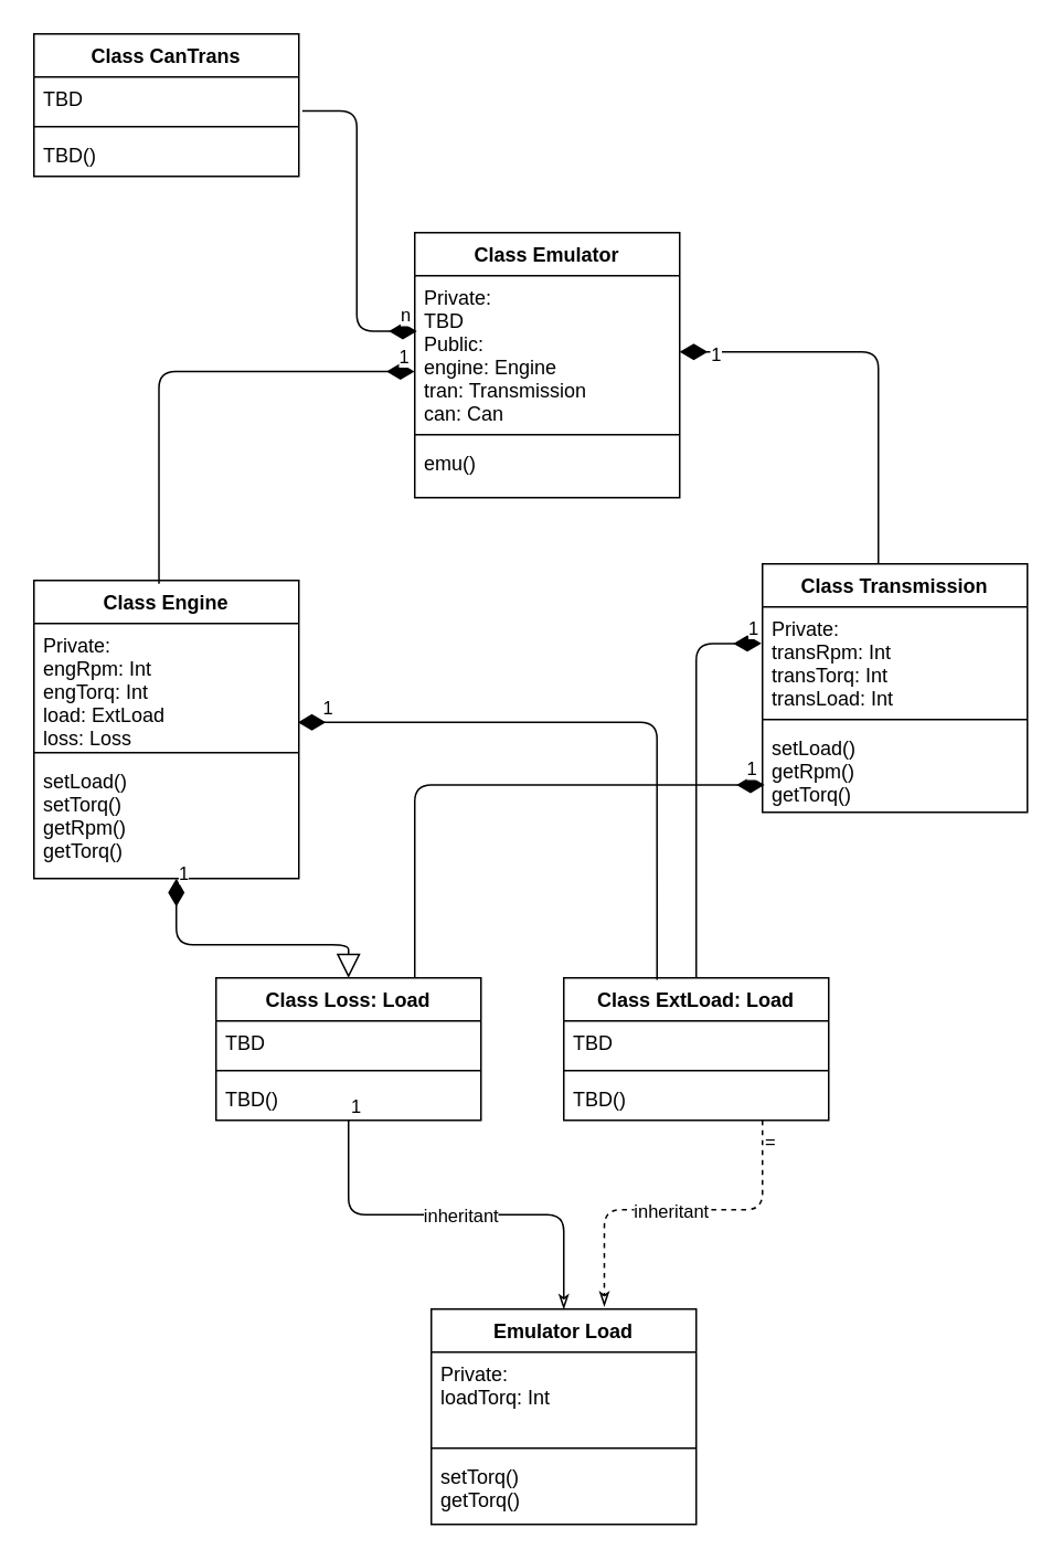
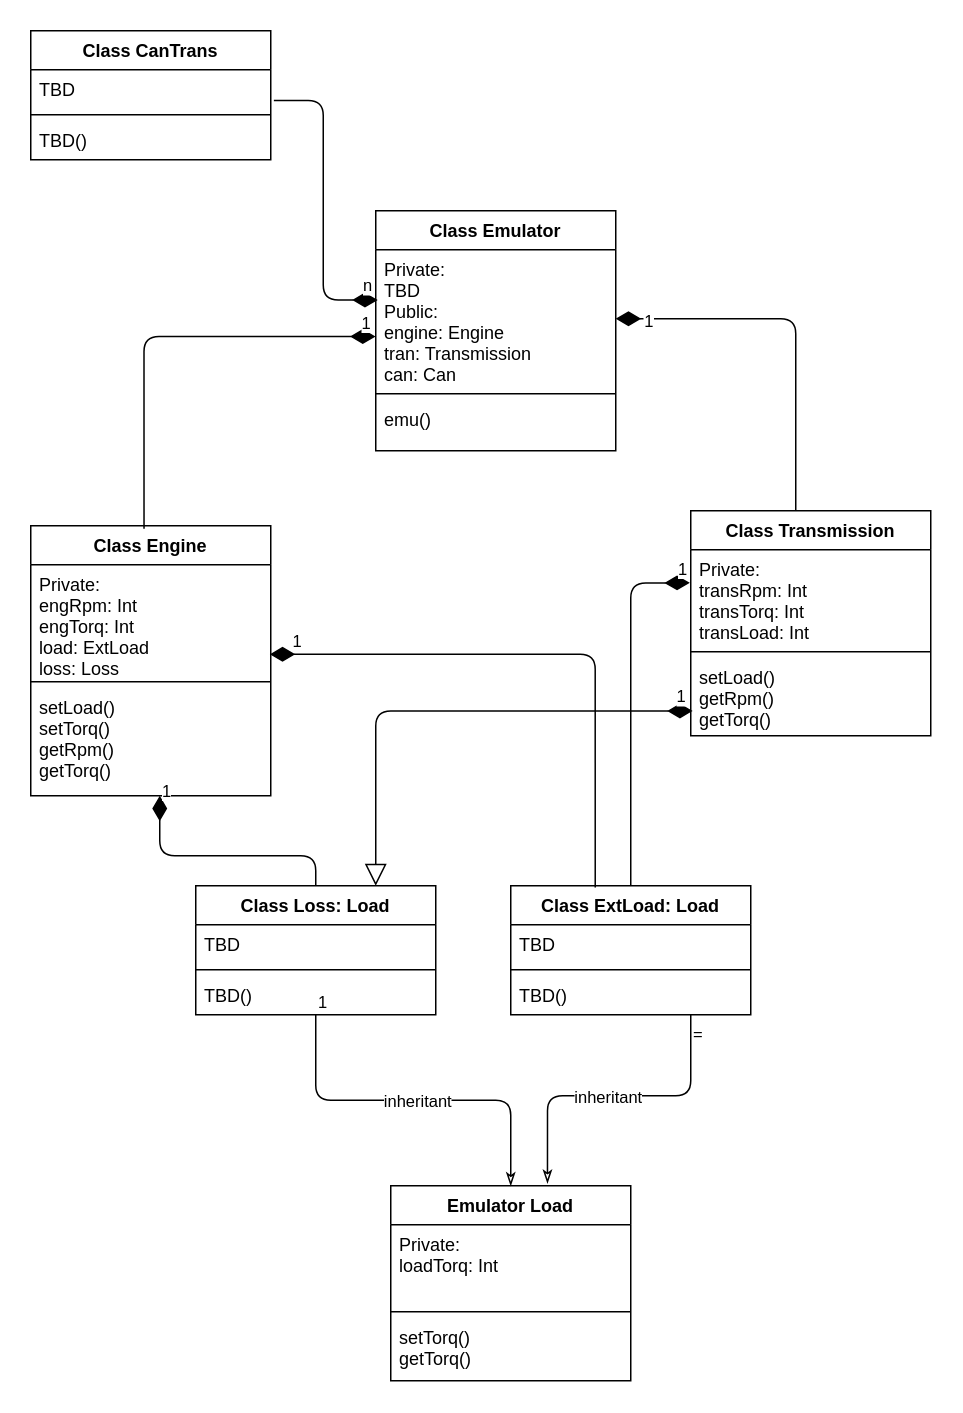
  <mxCell id="0" />
  <mxCell id="1" parent="0" />
  <mxCell id="2" value="Class Emulator" style="swimlane;fontStyle=1;align=center;verticalAlign=top;childLayout=stackLayout;horizontal=1;startSize=26;horizontalStack=0;resizeParent=1;resizeParentMax=0;resizeLast=0;collapsible=1;marginBottom=0;" vertex="1" parent="1"><mxGeometry x="250" y="140" width="160" height="160" as="geometry" /></mxCell>
  <mxCell id="3" value="Private:&#10;TBD&#10;Public:&#10;engine: Engine&#10;tran: Transmission&#10;can: Can" style="text;strokeColor=none;fillColor=none;align=left;verticalAlign=top;spacingLeft=4;spacingRight=4;overflow=hidden;rotatable=0;points=[[0,0.5],[1,0.5]];portConstraint=eastwest;" vertex="1" parent="2"><mxGeometry y="26" width="160" height="92" as="geometry" /></mxCell>
  <mxCell id="4" value="" style="line;strokeWidth=1;fillColor=none;align=left;verticalAlign=middle;spacingTop=-1;spacingLeft=3;spacingRight=3;rotatable=0;labelPosition=right;points=[];portConstraint=eastwest;" vertex="1" parent="2"><mxGeometry y="118" width="160" height="8" as="geometry" /></mxCell>
  <mxCell id="5" value="emu()" style="text;strokeColor=none;fillColor=none;align=left;verticalAlign=top;spacingLeft=4;spacingRight=4;overflow=hidden;rotatable=0;points=[[0,0.5],[1,0.5]];portConstraint=eastwest;" vertex="1" parent="2"><mxGeometry y="126" width="160" height="34" as="geometry" /></mxCell>
  <mxCell id="6" value="Class Engine&#10;" style="swimlane;fontStyle=1;align=center;verticalAlign=top;childLayout=stackLayout;horizontal=1;startSize=26;horizontalStack=0;resizeParent=1;resizeParentMax=0;resizeLast=0;collapsible=1;marginBottom=0;" vertex="1" parent="1"><mxGeometry x="20" y="350" width="160" height="180" as="geometry" /></mxCell>
  <mxCell id="7" value="Private:&#10;engRpm: Int&#10;engTorq: Int&#10;load: ExtLoad&#10;loss: Loss" style="text;strokeColor=none;fillColor=none;align=left;verticalAlign=top;spacingLeft=4;spacingRight=4;overflow=hidden;rotatable=0;points=[[0,0.5],[1,0.5]];portConstraint=eastwest;" vertex="1" parent="6"><mxGeometry y="26" width="160" height="74" as="geometry" /></mxCell>
  <mxCell id="8" value="" style="line;strokeWidth=1;fillColor=none;align=left;verticalAlign=middle;spacingTop=-1;spacingLeft=3;spacingRight=3;rotatable=0;labelPosition=right;points=[];portConstraint=eastwest;" vertex="1" parent="6"><mxGeometry y="100" width="160" height="8" as="geometry" /></mxCell>
  <mxCell id="9" value="setLoad()&#10;setTorq()&#10;getRpm()&#10;getTorq()&#10;" style="text;strokeColor=none;fillColor=none;align=left;verticalAlign=top;spacingLeft=4;spacingRight=4;overflow=hidden;rotatable=0;points=[[0,0.5],[1,0.5]];portConstraint=eastwest;" vertex="1" parent="6"><mxGeometry y="108" width="160" height="72" as="geometry" /></mxCell>
  <mxCell id="10" value="Class Transmission&#10;" style="swimlane;fontStyle=1;align=center;verticalAlign=top;childLayout=stackLayout;horizontal=1;startSize=26;horizontalStack=0;resizeParent=1;resizeParentMax=0;resizeLast=0;collapsible=1;marginBottom=0;" vertex="1" parent="1"><mxGeometry x="460" y="340" width="160" height="150" as="geometry" /></mxCell>
  <mxCell id="11" value="Private:&#10;transRpm: Int&#10;transTorq: Int&#10;transLoad: Int" style="text;strokeColor=none;fillColor=none;align=left;verticalAlign=top;spacingLeft=4;spacingRight=4;overflow=hidden;rotatable=0;points=[[0,0.5],[1,0.5]];portConstraint=eastwest;" vertex="1" parent="10"><mxGeometry y="26" width="160" height="64" as="geometry" /></mxCell>
  <mxCell id="12" value="" style="line;strokeWidth=1;fillColor=none;align=left;verticalAlign=middle;spacingTop=-1;spacingLeft=3;spacingRight=3;rotatable=0;labelPosition=right;points=[];portConstraint=eastwest;" vertex="1" parent="10"><mxGeometry y="90" width="160" height="8" as="geometry" /></mxCell>
  <mxCell id="13" value="setLoad()&#10;getRpm()&#10;getTorq()" style="text;strokeColor=none;fillColor=none;align=left;verticalAlign=top;spacingLeft=4;spacingRight=4;overflow=hidden;rotatable=0;points=[[0,0.5],[1,0.5]];portConstraint=eastwest;" vertex="1" parent="10"><mxGeometry y="98" width="160" height="52" as="geometry" /></mxCell>
  <mxCell id="14" value="Class CanTrans" style="swimlane;fontStyle=1;align=center;verticalAlign=top;childLayout=stackLayout;horizontal=1;startSize=26;horizontalStack=0;resizeParent=1;resizeParentMax=0;resizeLast=0;collapsible=1;marginBottom=0;" vertex="1" parent="1"><mxGeometry x="20" y="20" width="160" height="86" as="geometry" /></mxCell>
  <mxCell id="15" value="TBD" style="text;strokeColor=none;fillColor=none;align=left;verticalAlign=top;spacingLeft=4;spacingRight=4;overflow=hidden;rotatable=0;points=[[0,0.5],[1,0.5]];portConstraint=eastwest;" vertex="1" parent="14"><mxGeometry y="26" width="160" height="26" as="geometry" /></mxCell>
  <mxCell id="16" value="" style="line;strokeWidth=1;fillColor=none;align=left;verticalAlign=middle;spacingTop=-1;spacingLeft=3;spacingRight=3;rotatable=0;labelPosition=right;points=[];portConstraint=eastwest;" vertex="1" parent="14"><mxGeometry y="52" width="160" height="8" as="geometry" /></mxCell>
  <mxCell id="17" value="TBD()" style="text;strokeColor=none;fillColor=none;align=left;verticalAlign=top;spacingLeft=4;spacingRight=4;overflow=hidden;rotatable=0;points=[[0,0.5],[1,0.5]];portConstraint=eastwest;" vertex="1" parent="14"><mxGeometry y="60" width="160" height="26" as="geometry" /></mxCell>
  <mxCell id="18" value="1" style="endArrow=none;html=1;endSize=12;startArrow=diamondThin;startSize=14;startFill=1;edgeStyle=orthogonalEdgeStyle;align=left;verticalAlign=bottom;exitX=-0.001;exitY=0.629;exitDx=0;exitDy=0;entryX=0.472;entryY=0.011;entryDx=0;entryDy=0;exitPerimeter=0;entryPerimeter=0;endFill=0;" edge="1" parent="1" source="3" target="6"><mxGeometry x="-0.925" relative="1" as="geometry"><mxPoint x="170" y="340" as="sourcePoint" /><mxPoint x="330" y="340" as="targetPoint" /><mxPoint as="offset" /></mxGeometry></mxCell>
  <mxCell id="19" value="n" style="endArrow=none;html=1;endSize=12;startArrow=diamondThin;startSize=14;startFill=1;edgeStyle=orthogonalEdgeStyle;align=left;verticalAlign=bottom;exitX=0.008;exitY=0.364;exitDx=0;exitDy=0;entryX=1.013;entryY=0.79;entryDx=0;entryDy=0;entryPerimeter=0;exitPerimeter=0;endFill=0;" edge="1" parent="1" source="3" target="15"><mxGeometry x="-0.888" relative="1" as="geometry"><mxPoint x="110" y="360" as="sourcePoint" /><mxPoint x="240" y="222" as="targetPoint" /><mxPoint as="offset" /></mxGeometry></mxCell>
  <mxCell id="20" value="" style="endArrow=none;html=1;endSize=12;startArrow=diamondThin;startSize=14;startFill=1;edgeStyle=orthogonalEdgeStyle;align=left;verticalAlign=bottom;exitX=1;exitY=0.5;exitDx=0;exitDy=0;endFill=0;" edge="1" parent="1" source="3"><mxGeometry x="-1" y="3" relative="1" as="geometry"><mxPoint x="530" y="339.97" as="sourcePoint" /><mxPoint x="530" y="340" as="targetPoint" /><Array as="points"><mxPoint x="530" y="212" /><mxPoint x="530" y="340" /></Array></mxGeometry></mxCell>
  <mxCell id="21" value="1" style="edgeLabel;html=1;align=center;verticalAlign=middle;resizable=0;points=[];" vertex="1" connectable="0" parent="20"><mxGeometry x="-0.907" y="-1" relative="1" as="geometry"><mxPoint x="9" as="offset" /></mxGeometry></mxCell>
  <mxCell id="22" value="Emulator Load" style="swimlane;fontStyle=1;align=center;verticalAlign=top;childLayout=stackLayout;horizontal=1;startSize=26;horizontalStack=0;resizeParent=1;resizeParentMax=0;resizeLast=0;collapsible=1;marginBottom=0;" vertex="1" parent="1"><mxGeometry x="260" y="790" width="160" height="130" as="geometry" /></mxCell>
  <mxCell id="23" value="Private:&#10;loadTorq: Int" style="text;strokeColor=none;fillColor=none;align=left;verticalAlign=top;spacingLeft=4;spacingRight=4;overflow=hidden;rotatable=0;points=[[0,0.5],[1,0.5]];portConstraint=eastwest;" vertex="1" parent="22"><mxGeometry y="26" width="160" height="54" as="geometry" /></mxCell>
  <mxCell id="24" value="" style="line;strokeWidth=1;fillColor=none;align=left;verticalAlign=middle;spacingTop=-1;spacingLeft=3;spacingRight=3;rotatable=0;labelPosition=right;points=[];portConstraint=eastwest;" vertex="1" parent="22"><mxGeometry y="80" width="160" height="8" as="geometry" /></mxCell>
  <mxCell id="25" value="setTorq()&#10;getTorq()" style="text;strokeColor=none;fillColor=none;align=left;verticalAlign=top;spacingLeft=4;spacingRight=4;overflow=hidden;rotatable=0;points=[[0,0.5],[1,0.5]];portConstraint=eastwest;" vertex="1" parent="22"><mxGeometry y="88" width="160" height="42" as="geometry" /></mxCell>
  <mxCell id="26" value="Class Loss: Load" style="swimlane;fontStyle=1;align=center;verticalAlign=top;childLayout=stackLayout;horizontal=1;startSize=26;horizontalStack=0;resizeParent=1;resizeParentMax=0;resizeLast=0;collapsible=1;marginBottom=0;" vertex="1" parent="1"><mxGeometry x="130" y="590" width="160" height="86" as="geometry" /></mxCell>
  <mxCell id="27" value="TBD" style="text;strokeColor=none;fillColor=none;align=left;verticalAlign=top;spacingLeft=4;spacingRight=4;overflow=hidden;rotatable=0;points=[[0,0.5],[1,0.5]];portConstraint=eastwest;" vertex="1" parent="26"><mxGeometry y="26" width="160" height="26" as="geometry" /></mxCell>
  <mxCell id="28" value="" style="line;strokeWidth=1;fillColor=none;align=left;verticalAlign=middle;spacingTop=-1;spacingLeft=3;spacingRight=3;rotatable=0;labelPosition=right;points=[];portConstraint=eastwest;" vertex="1" parent="26"><mxGeometry y="52" width="160" height="8" as="geometry" /></mxCell>
  <mxCell id="29" value="TBD()" style="text;strokeColor=none;fillColor=none;align=left;verticalAlign=top;spacingLeft=4;spacingRight=4;overflow=hidden;rotatable=0;points=[[0,0.5],[1,0.5]];portConstraint=eastwest;" vertex="1" parent="26"><mxGeometry y="60" width="160" height="26" as="geometry" /></mxCell>
  <mxCell id="30" value="" style="endArrow=classicThin;endFill=0;html=1;edgeStyle=orthogonalEdgeStyle;align=left;verticalAlign=top;" edge="1" parent="1" source="26" target="22"><mxGeometry x="-1" relative="1" as="geometry"><mxPoint x="70" y="662.66" as="sourcePoint" /><mxPoint x="230" y="662.66" as="targetPoint" /></mxGeometry></mxCell>
  <mxCell id="31" value="1" style="edgeLabel;resizable=0;html=1;align=left;verticalAlign=bottom;" connectable="0" vertex="1" parent="30"><mxGeometry x="-1" relative="1" as="geometry" /></mxCell>
  <mxCell id="32" value="inheritant" style="edgeLabel;html=1;align=center;verticalAlign=middle;resizable=0;points=[];" vertex="1" connectable="0" parent="30"><mxGeometry x="0.366" relative="1" as="geometry"><mxPoint x="-43" as="offset" /></mxGeometry></mxCell>
  <mxCell id="33" value="Class ExtLoad: Load" style="swimlane;fontStyle=1;align=center;verticalAlign=top;childLayout=stackLayout;horizontal=1;startSize=26;horizontalStack=0;resizeParent=1;resizeParentMax=0;resizeLast=0;collapsible=1;marginBottom=0;" vertex="1" parent="1"><mxGeometry x="340" y="590" width="160" height="86" as="geometry" /></mxCell>
  <mxCell id="34" value="TBD" style="text;strokeColor=none;fillColor=none;align=left;verticalAlign=top;spacingLeft=4;spacingRight=4;overflow=hidden;rotatable=0;points=[[0,0.5],[1,0.5]];portConstraint=eastwest;" vertex="1" parent="33"><mxGeometry y="26" width="160" height="26" as="geometry" /></mxCell>
  <mxCell id="35" value="" style="line;strokeWidth=1;fillColor=none;align=left;verticalAlign=middle;spacingTop=-1;spacingLeft=3;spacingRight=3;rotatable=0;labelPosition=right;points=[];portConstraint=eastwest;" vertex="1" parent="33"><mxGeometry y="52" width="160" height="8" as="geometry" /></mxCell>
  <mxCell id="36" value="TBD()" style="text;strokeColor=none;fillColor=none;align=left;verticalAlign=top;spacingLeft=4;spacingRight=4;overflow=hidden;rotatable=0;points=[[0,0.5],[1,0.5]];portConstraint=eastwest;" vertex="1" parent="33"><mxGeometry y="60" width="160" height="26" as="geometry" /></mxCell>
- <mxCell id="37" value="=" style="endArrow=classicThin;endFill=0;html=1;edgeStyle=orthogonalEdgeStyle;align=left;verticalAlign=top;entryX=0.653;entryY=-0.013;entryDx=0;entryDy=0;entryPerimeter=0;dashed=1;" edge="1" parent="1" source="33" target="22"><mxGeometry x="-1" relative="1" as="geometry"><mxPoint x="350" y="685" as="sourcePoint" /><mxPoint x="240" y="685" as="targetPoint" /><Array as="points"><mxPoint x="460" y="730" /><mxPoint x="364" y="730" /></Array><mxPoint as="offset" /></mxGeometry></mxCell>
+ <mxCell id="37" value="=" style="endArrow=classicThin;endFill=0;html=1;edgeStyle=orthogonalEdgeStyle;align=left;verticalAlign=top;entryX=0.653;entryY=-0.013;entryDx=0;entryDy=0;entryPerimeter=0;" edge="1" parent="1" source="33" target="22"><mxGeometry x="-1" relative="1" as="geometry"><mxPoint x="350" y="685" as="sourcePoint" /><mxPoint x="240" y="685" as="targetPoint" /><Array as="points"><mxPoint x="460" y="730" /><mxPoint x="364" y="730" /></Array><mxPoint as="offset" /></mxGeometry></mxCell>
  <mxCell id="38" value="inheritant" style="edgeLabel;html=1;align=center;verticalAlign=middle;resizable=0;points=[];" vertex="1" connectable="0" parent="37"><mxGeometry x="0.366" relative="1" as="geometry"><mxPoint x="32" as="offset" /></mxGeometry></mxCell>
- <mxCell id="39" value="1" style="endArrow=block;html=1;endSize=12;startArrow=diamondThin;startSize=14;startFill=1;edgeStyle=orthogonalEdgeStyle;align=left;verticalAlign=bottom;entryX=0.5;entryY=0;entryDx=0;entryDy=0;endFill=0;" edge="1" parent="1" source="9" target="26"><mxGeometry x="-0.925" relative="1" as="geometry"><mxPoint x="259.84" y="233.868" as="sourcePoint" /><mxPoint x="105.52" y="361.98" as="targetPoint" /><mxPoint as="offset" /><Array as="points"><mxPoint x="106" y="570" /><mxPoint x="210" y="570" /></Array></mxGeometry></mxCell>
+ <mxCell id="39" value="1" style="endArrow=none;html=1;endSize=12;startArrow=diamondThin;startSize=14;startFill=1;edgeStyle=orthogonalEdgeStyle;align=left;verticalAlign=bottom;entryX=0.5;entryY=0;entryDx=0;entryDy=0;endFill=0;" edge="1" parent="1" source="9" target="26"><mxGeometry x="-0.925" relative="1" as="geometry"><mxPoint x="259.84" y="233.868" as="sourcePoint" /><mxPoint x="105.52" y="361.98" as="targetPoint" /><mxPoint as="offset" /><Array as="points"><mxPoint x="106" y="570" /><mxPoint x="210" y="570" /></Array></mxGeometry></mxCell>
  <mxCell id="40" value="1" style="endArrow=none;html=1;endSize=12;startArrow=diamondThin;startSize=14;startFill=1;edgeStyle=orthogonalEdgeStyle;align=left;verticalAlign=bottom;exitX=0.996;exitY=0.807;exitDx=0;exitDy=0;entryX=0.352;entryY=0.013;entryDx=0;entryDy=0;exitPerimeter=0;entryPerimeter=0;endFill=0;" edge="1" parent="1" source="7" target="33"><mxGeometry x="-0.925" relative="1" as="geometry"><mxPoint x="269.84" y="243.868" as="sourcePoint" /><mxPoint x="115.52" y="371.98" as="targetPoint" /><mxPoint as="offset" /></mxGeometry></mxCell>
  <mxCell id="41" value="1" style="endArrow=none;html=1;endSize=12;startArrow=diamondThin;startSize=14;startFill=1;edgeStyle=orthogonalEdgeStyle;align=left;verticalAlign=bottom;exitX=-0.004;exitY=0.345;exitDx=0;exitDy=0;entryX=0.5;entryY=0;entryDx=0;entryDy=0;exitPerimeter=0;endFill=0;" edge="1" parent="1" source="11" target="33"><mxGeometry x="-0.925" relative="1" as="geometry"><mxPoint x="279.84" y="253.868" as="sourcePoint" /><mxPoint x="125.52" y="381.98" as="targetPoint" /><mxPoint as="offset" /></mxGeometry></mxCell>
- <mxCell id="42" value="1" style="endArrow=none;html=1;endSize=12;startArrow=diamondThin;startSize=14;startFill=1;edgeStyle=orthogonalEdgeStyle;align=left;verticalAlign=bottom;exitX=0.008;exitY=0.682;exitDx=0;exitDy=0;entryX=0.75;entryY=0;entryDx=0;entryDy=0;exitPerimeter=0;endFill=0;" edge="1" parent="1" source="13" target="26"><mxGeometry x="-0.925" relative="1" as="geometry"><mxPoint x="289.84" y="263.868" as="sourcePoint" /><mxPoint x="135.52" y="391.98" as="targetPoint" /><mxPoint as="offset" /></mxGeometry></mxCell>
+ <mxCell id="42" value="1" style="endArrow=block;html=1;endSize=12;startArrow=diamondThin;startSize=14;startFill=1;edgeStyle=orthogonalEdgeStyle;align=left;verticalAlign=bottom;exitX=0.008;exitY=0.682;exitDx=0;exitDy=0;entryX=0.75;entryY=0;entryDx=0;entryDy=0;exitPerimeter=0;endFill=0;" edge="1" parent="1" source="13" target="26"><mxGeometry x="-0.925" relative="1" as="geometry"><mxPoint x="289.84" y="263.868" as="sourcePoint" /><mxPoint x="135.52" y="391.98" as="targetPoint" /><mxPoint as="offset" /></mxGeometry></mxCell>
